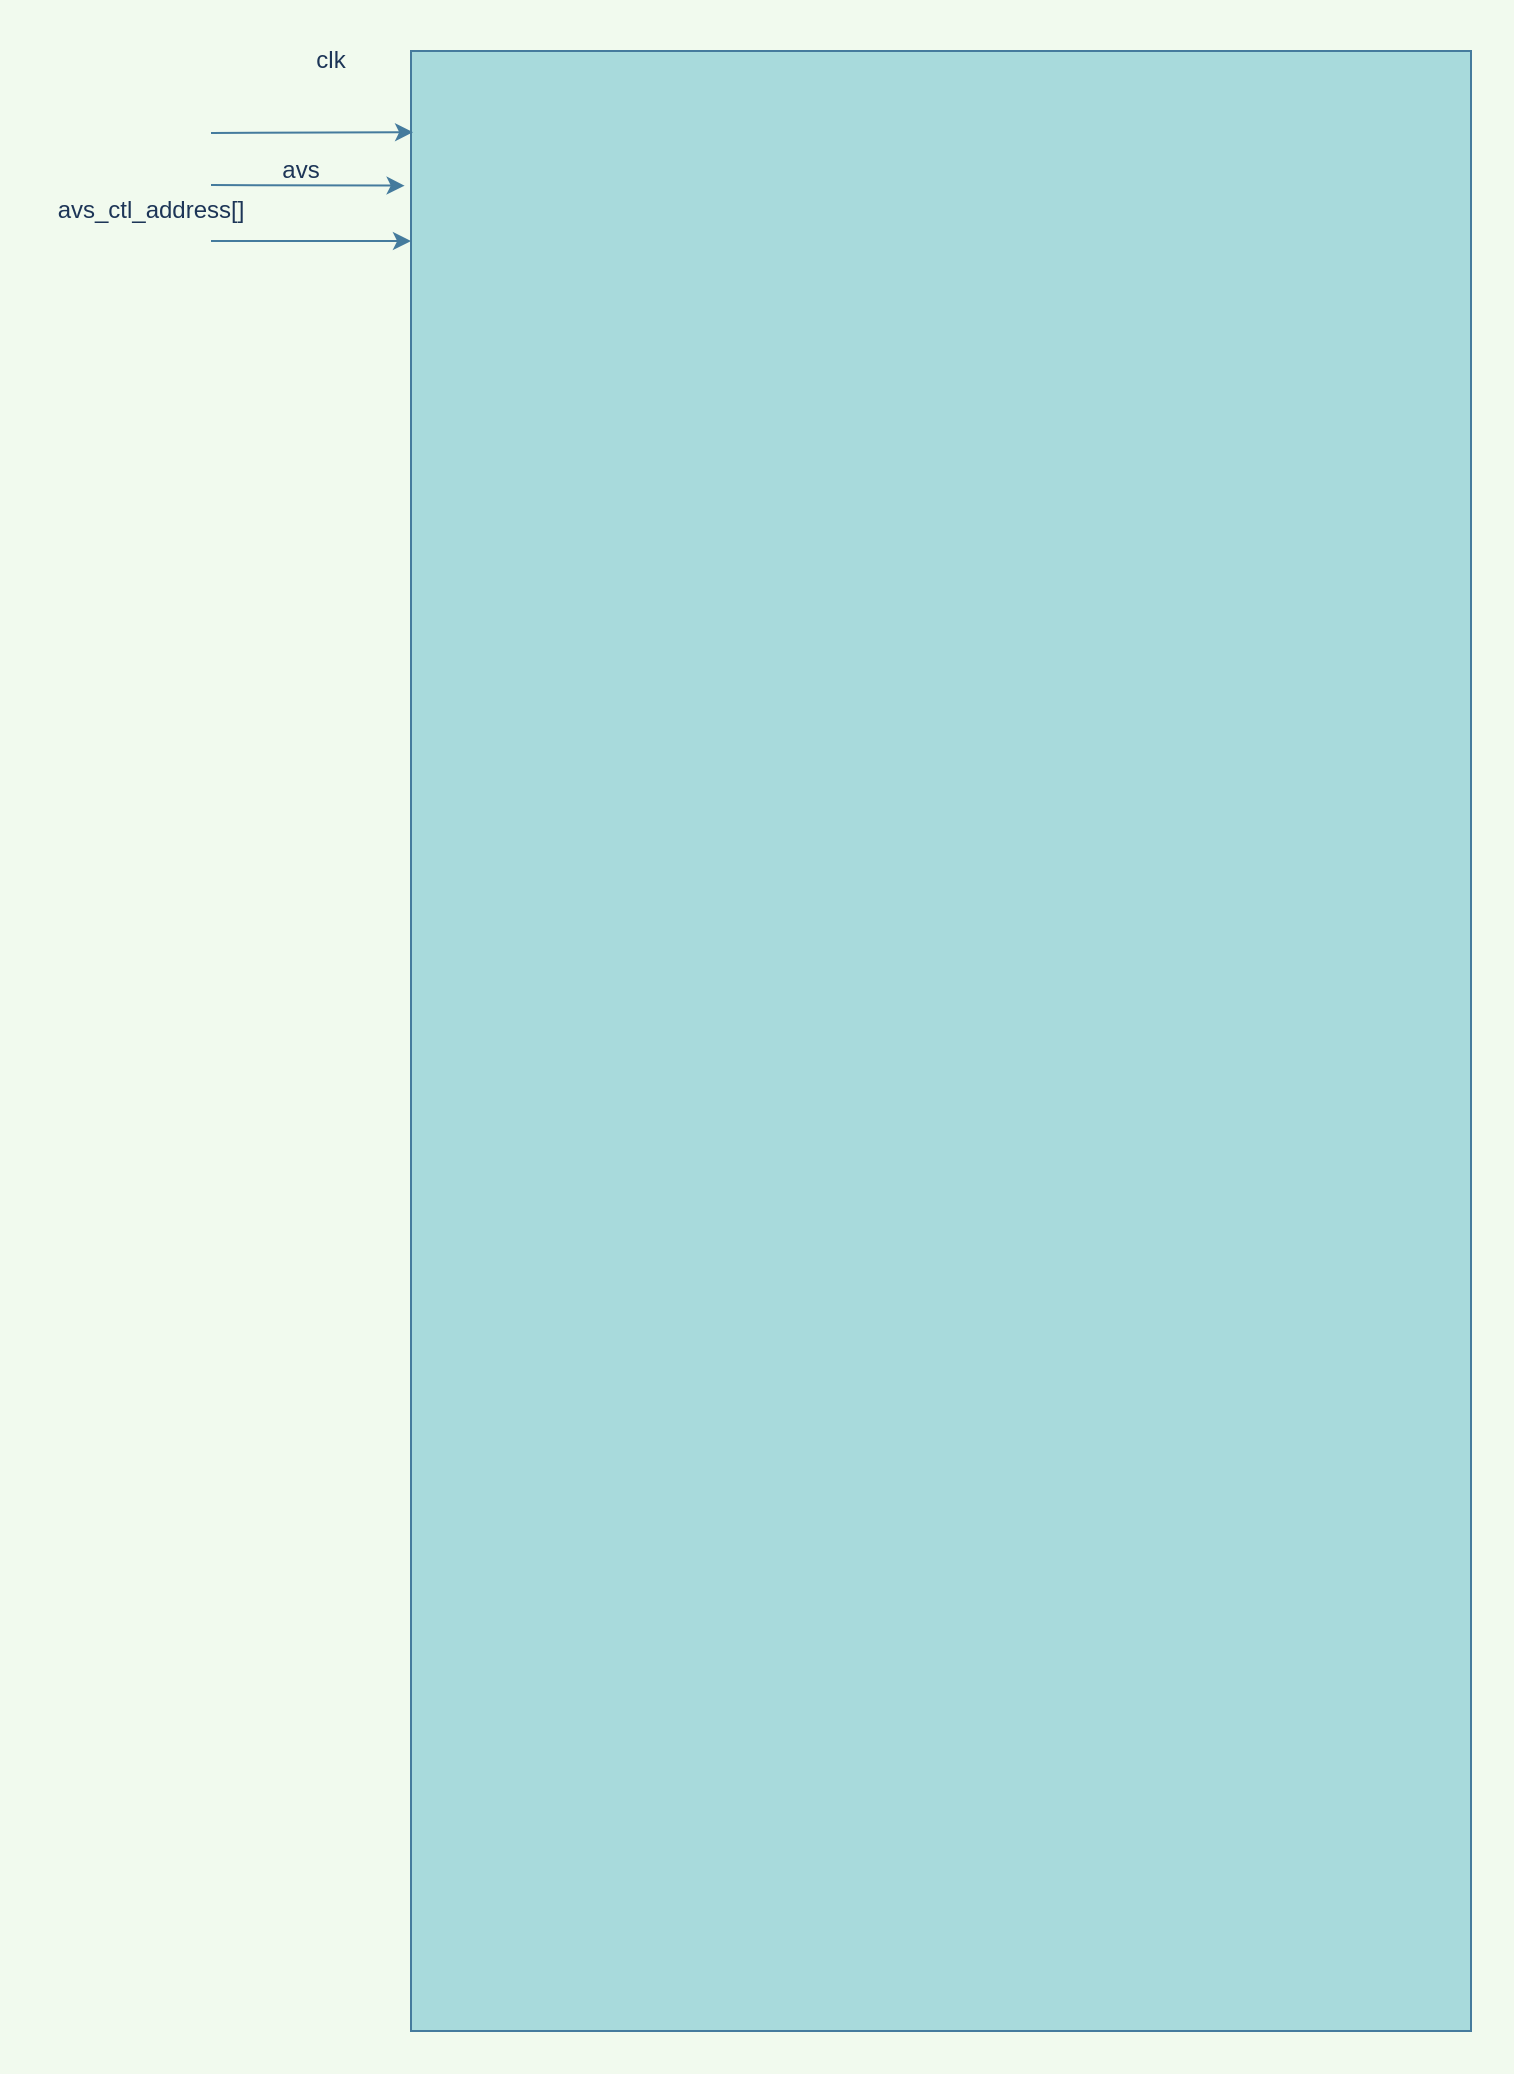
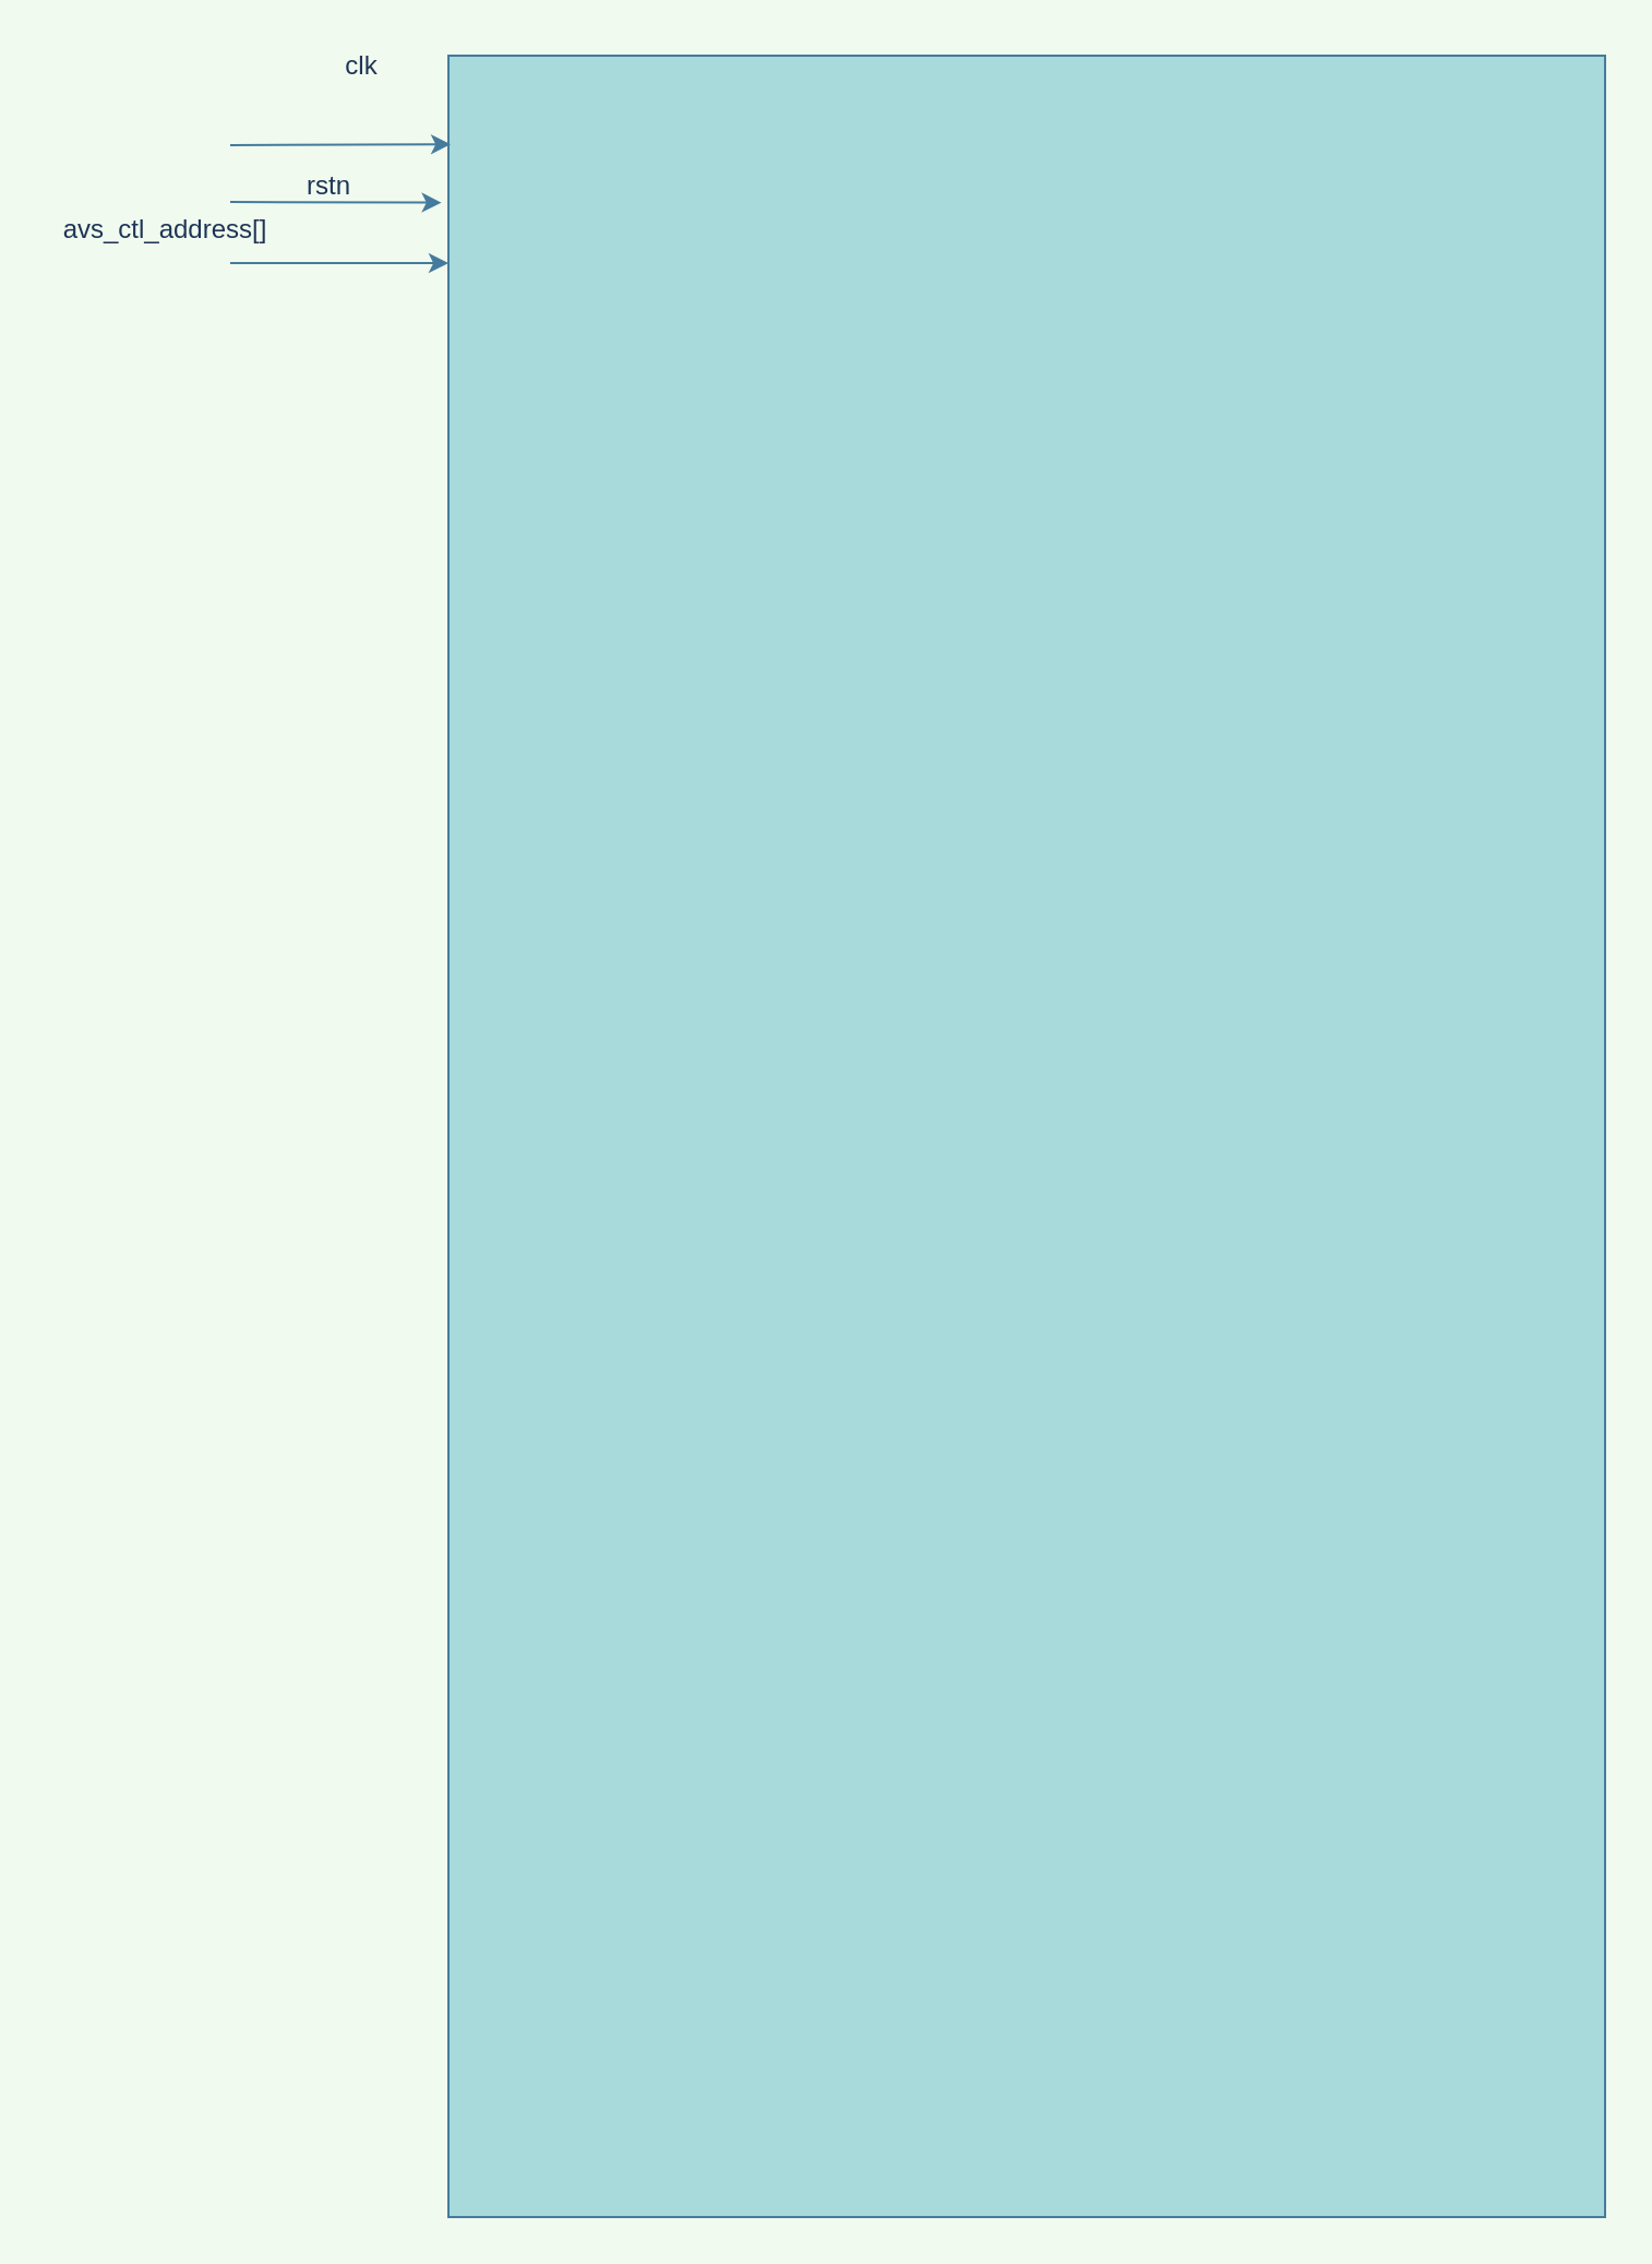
  <mxCell id="0" />
  <mxCell id="1" parent="0" />
  <mxCell id="2" value="" style="rounded=0;whiteSpace=wrap;html=1;sketch=0;strokeColor=#457B9D;fillColor=#A8DADC;fontColor=#1D3557;" vertex="1" parent="1"><mxGeometry x="205" y="25" width="530" height="990" as="geometry" /></mxCell>
  <mxCell id="3" value="" style="endArrow=classic;html=1;strokeColor=#457B9D;fillColor=#A8DADC;fontColor=#1D3557;entryX=0.002;entryY=0.041;entryDx=0;entryDy=0;entryPerimeter=0;" edge="1" parent="1" target="2"><mxGeometry width="50" height="50" relative="1" as="geometry"><mxPoint x="105" y="66" as="sourcePoint" /><mxPoint x="175" y="95" as="targetPoint" /></mxGeometry></mxCell>
  <mxCell id="4" value="clk" style="text;html=1;align=center;verticalAlign=middle;resizable=0;points=[];autosize=1;fontColor=#1D3557;" vertex="1" parent="1"><mxGeometry x="150" y="20" width="30" height="20" as="geometry" /></mxCell>
  <mxCell id="5" value="" style="endArrow=classic;html=1;strokeColor=#457B9D;fillColor=#A8DADC;fontColor=#1D3557;entryX=-0.006;entryY=0.068;entryDx=0;entryDy=0;entryPerimeter=0;" edge="1" parent="1" target="2"><mxGeometry width="50" height="50" relative="1" as="geometry"><mxPoint x="105" y="92" as="sourcePoint" /><mxPoint x="175" y="95" as="targetPoint" /></mxGeometry></mxCell>
- <mxCell id="6" value="avs" style="text;html=1;align=center;verticalAlign=middle;resizable=0;points=[];autosize=1;fontColor=#1D3557;" vertex="1" parent="1"><mxGeometry x="130" y="75" width="40" height="20" as="geometry" /></mxCell>
+ <mxCell id="6" value="rstn" style="text;html=1;align=center;verticalAlign=middle;resizable=0;points=[];autosize=1;fontColor=#1D3557;" vertex="1" parent="1"><mxGeometry x="130" y="75" width="40" height="20" as="geometry" /></mxCell>
  <mxCell id="7" value="" style="endArrow=classic;html=1;strokeColor=#457B9D;fillColor=#A8DADC;fontColor=#1D3557;entryX=0;entryY=0.096;entryDx=0;entryDy=0;entryPerimeter=0;" edge="1" parent="1" target="2"><mxGeometry width="50" height="50" relative="1" as="geometry"><mxPoint x="105" y="120" as="sourcePoint" /><mxPoint x="165" y="135" as="targetPoint" /></mxGeometry></mxCell>
  <mxCell id="8" value="avs_ctl_address[]" style="text;html=1;align=center;verticalAlign=middle;resizable=0;points=[];autosize=1;fontColor=#1D3557;" vertex="1" parent="1"><mxGeometry x="20" y="95" width="110" height="20" as="geometry" /></mxCell>
